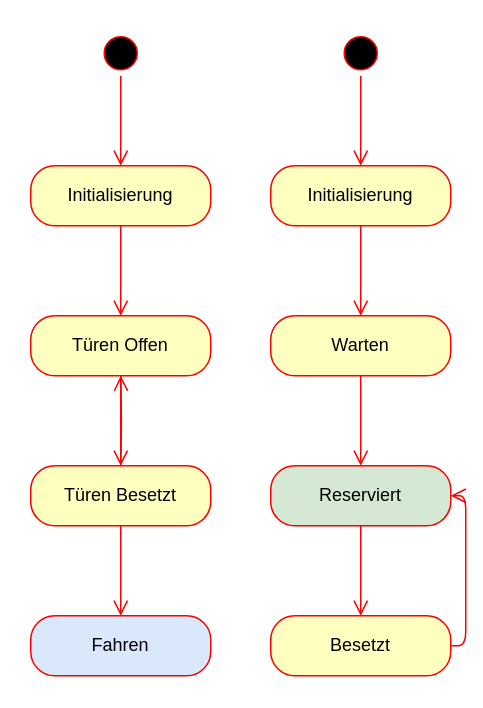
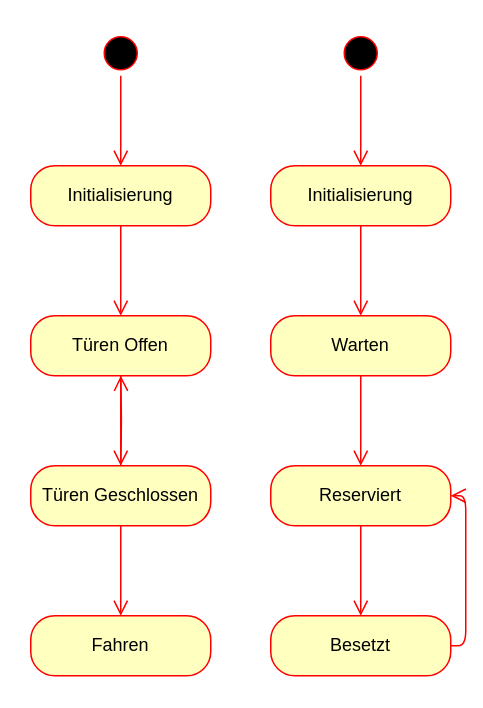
  <mxCell id="0" />
  <mxCell id="1" parent="0" />
  <mxCell id="2" value="" style="ellipse;html=1;shape=startState;fillColor=#000000;strokeColor=#ff0000;" vertex="1" parent="1"><mxGeometry x="225" width="30" height="30" as="geometry" y="20" /></mxCell>
  <mxCell id="3" value="" style="edgeStyle=orthogonalEdgeStyle;html=1;verticalAlign=bottom;endArrow=open;endSize=8;strokeColor=#ff0000;" edge="1" source="2" parent="1"><mxGeometry relative="1" as="geometry"><mxPoint x="240" y="110" as="targetPoint" /></mxGeometry></mxCell>
  <mxCell id="4" value="Initialisierung" style="rounded=1;whiteSpace=wrap;html=1;arcSize=40;fontColor=#000000;fillColor=#ffffc0;strokeColor=#ff0000;" vertex="1" parent="1"><mxGeometry x="180" y="110" width="120" height="40" as="geometry" /></mxCell>
  <mxCell id="5" value="" style="edgeStyle=orthogonalEdgeStyle;html=1;verticalAlign=bottom;endArrow=open;endSize=8;strokeColor=#ff0000;" edge="1" source="4" parent="1"><mxGeometry relative="1" as="geometry"><mxPoint x="240" y="210" as="targetPoint" /></mxGeometry></mxCell>
  <mxCell id="6" value="Warten" style="rounded=1;whiteSpace=wrap;html=1;arcSize=40;fontColor=#000000;fillColor=#ffffc0;strokeColor=#ff0000;" vertex="1" parent="1"><mxGeometry x="180" y="210" width="120" height="40" as="geometry" /></mxCell>
  <mxCell id="7" value="" style="edgeStyle=orthogonalEdgeStyle;html=1;verticalAlign=bottom;endArrow=open;endSize=8;strokeColor=#ff0000;" edge="1" source="6" parent="1"><mxGeometry relative="1" as="geometry"><mxPoint x="240" y="310" as="targetPoint" /></mxGeometry></mxCell>
- <mxCell id="8" value="Reserviert" style="rounded=1;whiteSpace=wrap;html=1;arcSize=40;fontColor=#000000;fillColor=#d5e8d4;strokeColor=#ff0000;" vertex="1" parent="1"><mxGeometry x="180" y="310" width="120" height="40" as="geometry" /></mxCell>
+ <mxCell id="8" value="Reserviert" style="rounded=1;whiteSpace=wrap;html=1;arcSize=40;fontColor=#000000;fillColor=#ffffc0;strokeColor=#ff0000;" vertex="1" parent="1"><mxGeometry x="180" y="310" width="120" height="40" as="geometry" /></mxCell>
  <mxCell id="9" value="" style="edgeStyle=orthogonalEdgeStyle;html=1;verticalAlign=bottom;endArrow=open;endSize=8;strokeColor=#ff0000;" edge="1" source="8" parent="1"><mxGeometry relative="1" as="geometry"><mxPoint x="240" y="410" as="targetPoint" /></mxGeometry></mxCell>
  <mxCell id="10" value="Besetzt" style="rounded=1;whiteSpace=wrap;html=1;arcSize=40;fontColor=#000000;fillColor=#ffffc0;strokeColor=#ff0000;" vertex="1" parent="1"><mxGeometry x="180" y="410" width="120" height="40" as="geometry" /></mxCell>
  <mxCell id="11" value="" style="edgeStyle=orthogonalEdgeStyle;html=1;verticalAlign=bottom;endArrow=open;endSize=8;strokeColor=#ff0000;entryX=1;entryY=0.5;entryDx=0;entryDy=0;exitX=1;exitY=0.5;exitDx=0;exitDy=0;" edge="1" source="10" parent="1" target="8"><mxGeometry relative="1" as="geometry"><mxPoint x="335" y="340" as="targetPoint" /></mxGeometry></mxCell>
  <mxCell id="12" value="" style="ellipse;html=1;shape=startState;fillColor=#000000;strokeColor=#ff0000;" vertex="1" parent="1"><mxGeometry x="65" width="30" height="30" as="geometry" y="20" /></mxCell>
  <mxCell id="13" value="" style="edgeStyle=orthogonalEdgeStyle;html=1;verticalAlign=bottom;endArrow=open;endSize=8;strokeColor=#ff0000;" edge="1" source="12" parent="1"><mxGeometry relative="1" as="geometry"><mxPoint x="80" y="110" as="targetPoint" /></mxGeometry></mxCell>
  <mxCell id="14" value="Initialisierung" style="rounded=1;whiteSpace=wrap;html=1;arcSize=40;fontColor=#000000;fillColor=#ffffc0;strokeColor=#ff0000;" vertex="1" parent="1"><mxGeometry x="20" y="110" width="120" height="40" as="geometry" /></mxCell>
  <mxCell id="15" value="" style="edgeStyle=orthogonalEdgeStyle;html=1;verticalAlign=bottom;endArrow=open;endSize=8;strokeColor=#ff0000;" edge="1" source="14" parent="1"><mxGeometry relative="1" as="geometry"><mxPoint x="80" y="210" as="targetPoint" /></mxGeometry></mxCell>
  <mxCell id="16" value="Türen Offen" style="rounded=1;whiteSpace=wrap;html=1;arcSize=40;fontColor=#000000;fillColor=#ffffc0;strokeColor=#ff0000;" vertex="1" parent="1"><mxGeometry x="20" y="210" width="120" height="40" as="geometry" /></mxCell>
  <mxCell id="17" value="" style="edgeStyle=orthogonalEdgeStyle;html=1;verticalAlign=bottom;endArrow=open;endSize=8;strokeColor=#ff0000;" edge="1" source="16" parent="1"><mxGeometry relative="1" as="geometry"><mxPoint x="80" y="310" as="targetPoint" /></mxGeometry></mxCell>
- <mxCell id="18" value="Türen Besetzt" style="rounded=1;whiteSpace=wrap;html=1;arcSize=40;fontColor=#000000;fillColor=#ffffc0;strokeColor=#ff0000;" vertex="1" parent="1"><mxGeometry x="20" y="310" width="120" height="40" as="geometry" /></mxCell>
+ <mxCell id="18" value="Türen Geschlossen" style="rounded=1;whiteSpace=wrap;html=1;arcSize=40;fontColor=#000000;fillColor=#ffffc0;strokeColor=#ff0000;" vertex="1" parent="1"><mxGeometry x="20" y="310" width="120" height="40" as="geometry" /></mxCell>
  <mxCell id="19" value="" style="edgeStyle=orthogonalEdgeStyle;html=1;verticalAlign=bottom;endArrow=open;endSize=8;strokeColor=#ff0000;" edge="1" source="18" parent="1"><mxGeometry relative="1" as="geometry"><mxPoint x="80" y="410" as="targetPoint" /></mxGeometry></mxCell>
- <mxCell id="20" value="Fahren" style="rounded=1;whiteSpace=wrap;html=1;arcSize=40;fontColor=#000000;fillColor=#dae8fc;strokeColor=#ff0000;" vertex="1" parent="1"><mxGeometry x="20" y="410" width="120" height="40" as="geometry" /></mxCell>
+ <mxCell id="20" value="Fahren" style="rounded=1;whiteSpace=wrap;html=1;arcSize=40;fontColor=#000000;fillColor=#ffffc0;strokeColor=#ff0000;" vertex="1" parent="1"><mxGeometry x="20" y="410" width="120" height="40" as="geometry" /></mxCell>
  <mxCell id="21" value="" style="edgeStyle=orthogonalEdgeStyle;html=1;verticalAlign=bottom;endArrow=open;endSize=8;strokeColor=#ff0000;entryX=0.5;entryY=1;entryDx=0;entryDy=0;" edge="1" parent="1" target="16"><mxGeometry relative="1" as="geometry"><mxPoint x="90" y="360" as="targetPoint" /><mxPoint x="80" y="310" as="sourcePoint" /></mxGeometry></mxCell>
